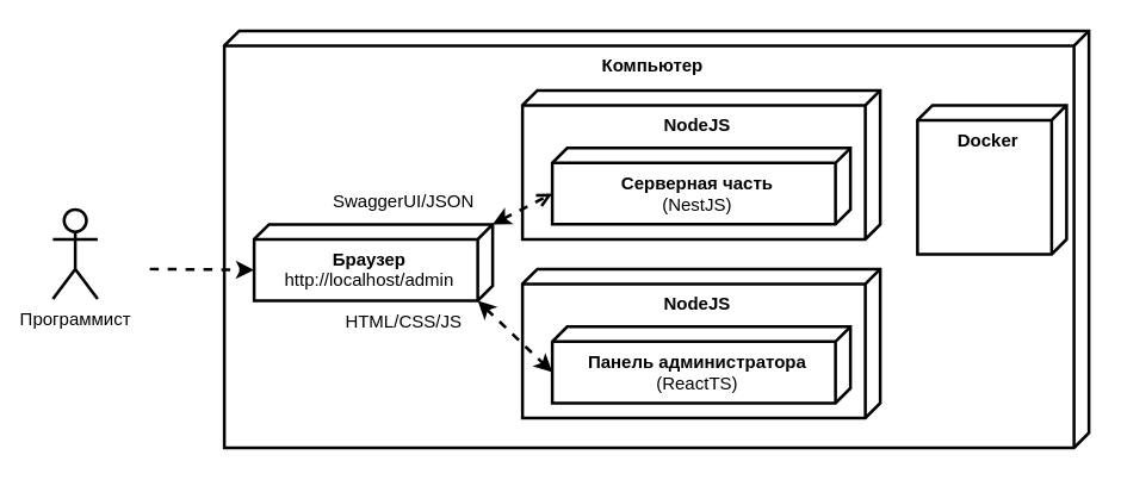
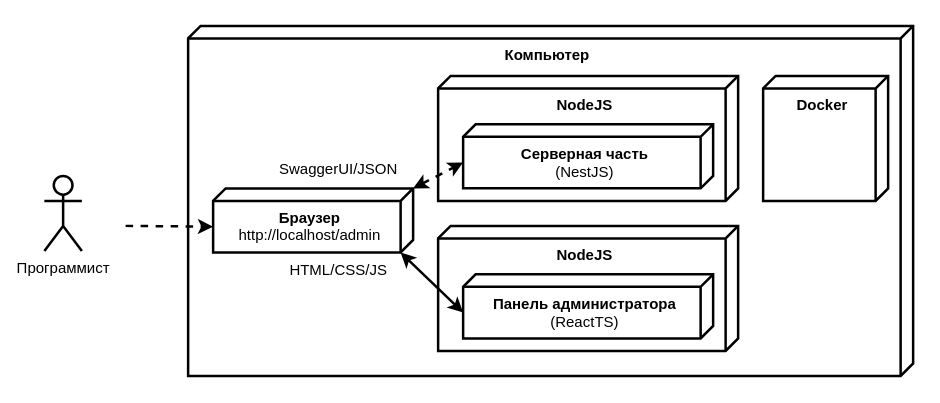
  <mxCell id="0" />
  <mxCell id="1" parent="0" />
  <mxCell id="2" value="&lt;b&gt;Компьютер&lt;/b&gt;" style="verticalAlign=top;align=center;shape=cube;size=10;direction=south;fontStyle=0;html=1;boundedLbl=1;spacingLeft=5;whiteSpace=wrap;strokeWidth=2;" parent="1" vertex="1"><mxGeometry x="150" y="20" width="580" height="280" as="geometry" /></mxCell>
- <mxCell id="3" value="&lt;b&gt;Docker&lt;br&gt;&lt;br&gt;&lt;/b&gt;" style="verticalAlign=top;align=center;shape=cube;size=10;direction=south;html=1;boundedLbl=1;spacingLeft=5;whiteSpace=wrap;strokeWidth=2;" parent="1" vertex="1"><mxGeometry x="615" y="70" width="100" height="100" as="geometry" /></mxCell>
+ <mxCell id="3" value="&lt;b&gt;Docker&lt;br&gt;&lt;br&gt;&lt;/b&gt;" style="verticalAlign=top;align=center;shape=cube;size=10;direction=south;html=1;boundedLbl=1;spacingLeft=5;whiteSpace=wrap;strokeWidth=2;" parent="1" vertex="1"><mxGeometry x="610" y="60" width="100" height="100" as="geometry" /></mxCell>
  <mxCell id="4" value="&lt;b&gt;NodeJS&lt;/b&gt;" style="verticalAlign=top;align=center;shape=cube;size=10;direction=south;html=1;boundedLbl=1;spacingLeft=5;whiteSpace=wrap;strokeWidth=2;" parent="1" vertex="1"><mxGeometry x="350" y="60" width="240" height="100" as="geometry" /></mxCell>
- <mxCell id="5" style="rounded=0;orthogonalLoop=1;jettySize=auto;html=1;exitX=0;exitY=0;exitDx=0;exitDy=0;exitPerimeter=0;entryX=0;entryY=0;entryDx=30.63;entryDy=200;entryPerimeter=0;dashed=1;strokeWidth=2;startArrow=classic;startFill=1;endArrow=open;" parent="1" source="6" target="12" edge="1"><mxGeometry relative="1" as="geometry" /></mxCell>
+ <mxCell id="5" style="rounded=0;orthogonalLoop=1;jettySize=auto;html=1;exitX=0;exitY=0;exitDx=0;exitDy=0;exitPerimeter=0;entryX=0;entryY=0;entryDx=30.63;entryDy=200;entryPerimeter=0;dashed=1;strokeWidth=2;startArrow=classic;startFill=1;" parent="1" source="6" target="12" edge="1"><mxGeometry relative="1" as="geometry" /></mxCell>
  <mxCell id="6" value="&lt;b&gt;Браузер&lt;/b&gt;&lt;br&gt;http://localhost/admin" style="verticalAlign=top;align=center;shape=cube;size=10;direction=south;html=1;boundedLbl=1;spacingLeft=5;whiteSpace=wrap;strokeWidth=2;" parent="1" vertex="1"><mxGeometry x="170" y="150" width="160" height="51.26" as="geometry" /></mxCell>
  <mxCell id="7" value="HTML/CSS/JS" style="text;html=1;align=center;verticalAlign=middle;resizable=0;points=[];autosize=1;strokeColor=none;fillColor=none;" parent="1" vertex="1"><mxGeometry x="220" y="201.26" width="100" height="30" as="geometry" /></mxCell>
  <mxCell id="8" style="rounded=0;orthogonalLoop=1;jettySize=auto;html=1;exitX=1;exitY=0.5;exitDx=0;exitDy=0;entryX=0;entryY=0;entryDx=30.63;entryDy=160;entryPerimeter=0;dashed=1;strokeWidth=2;" parent="1" source="9" target="6" edge="1"><mxGeometry relative="1" as="geometry" /></mxCell>
  <mxCell id="9" value="" style="rounded=0;whiteSpace=wrap;html=1;fillColor=none;strokeColor=none;" parent="1" vertex="1"><mxGeometry x="20" y="120" width="80" height="120" as="geometry" /></mxCell>
  <mxCell id="10" value="Программист" style="shape=umlActor;verticalLabelPosition=bottom;verticalAlign=top;html=1;strokeWidth=2;" parent="1" vertex="1"><mxGeometry x="35" y="140" width="30" height="60" as="geometry" /></mxCell>
  <mxCell id="11" value="SwaggerUI/JSON" style="text;html=1;align=center;verticalAlign=middle;resizable=0;points=[];autosize=1;strokeColor=none;fillColor=none;" parent="1" vertex="1"><mxGeometry x="210" y="120" width="120" height="30" as="geometry" /></mxCell>
  <mxCell id="12" value="&lt;b&gt;Серверная часть&lt;/b&gt;&lt;br&gt;(NestJS)" style="verticalAlign=top;align=center;shape=cube;size=10;direction=south;html=1;boundedLbl=1;spacingLeft=5;whiteSpace=wrap;strokeWidth=2;" parent="1" vertex="1"><mxGeometry x="370" y="98.74" width="200" height="51.26" as="geometry" /></mxCell>
  <mxCell id="13" value="&lt;b&gt;NodeJS&lt;/b&gt;" style="verticalAlign=top;align=center;shape=cube;size=10;direction=south;html=1;boundedLbl=1;spacingLeft=5;whiteSpace=wrap;strokeWidth=2;" parent="1" vertex="1"><mxGeometry x="350" y="180" width="240" height="100" as="geometry" /></mxCell>
  <mxCell id="14" value="&lt;b&gt;Панель администратора&lt;/b&gt;&lt;br&gt;(ReactTS)" style="verticalAlign=top;align=center;shape=cube;size=10;direction=south;html=1;boundedLbl=1;spacingLeft=5;whiteSpace=wrap;strokeWidth=2;" parent="1" vertex="1"><mxGeometry x="370" y="218.74" width="200" height="51.26" as="geometry" /></mxCell>
- <mxCell id="15" style="rounded=0;orthogonalLoop=1;jettySize=auto;html=1;exitX=0;exitY=0;exitDx=51.26;exitDy=10;exitPerimeter=0;entryX=0;entryY=0;entryDx=30.63;entryDy=200;entryPerimeter=0;strokeWidth=2;dashed=1;startArrow=classic;startFill=1;" parent="1" source="6" target="14" edge="1"><mxGeometry relative="1" as="geometry" /></mxCell>
+ <mxCell id="15" style="rounded=0;orthogonalLoop=1;jettySize=auto;html=1;exitX=0;exitY=0;exitDx=51.26;exitDy=10;exitPerimeter=0;entryX=0;entryY=0;entryDx=30.63;entryDy=200;entryPerimeter=0;strokeWidth=2;dashed=0;startArrow=classic;startFill=1;" parent="1" source="6" target="14" edge="1"><mxGeometry relative="1" as="geometry" /></mxCell>
